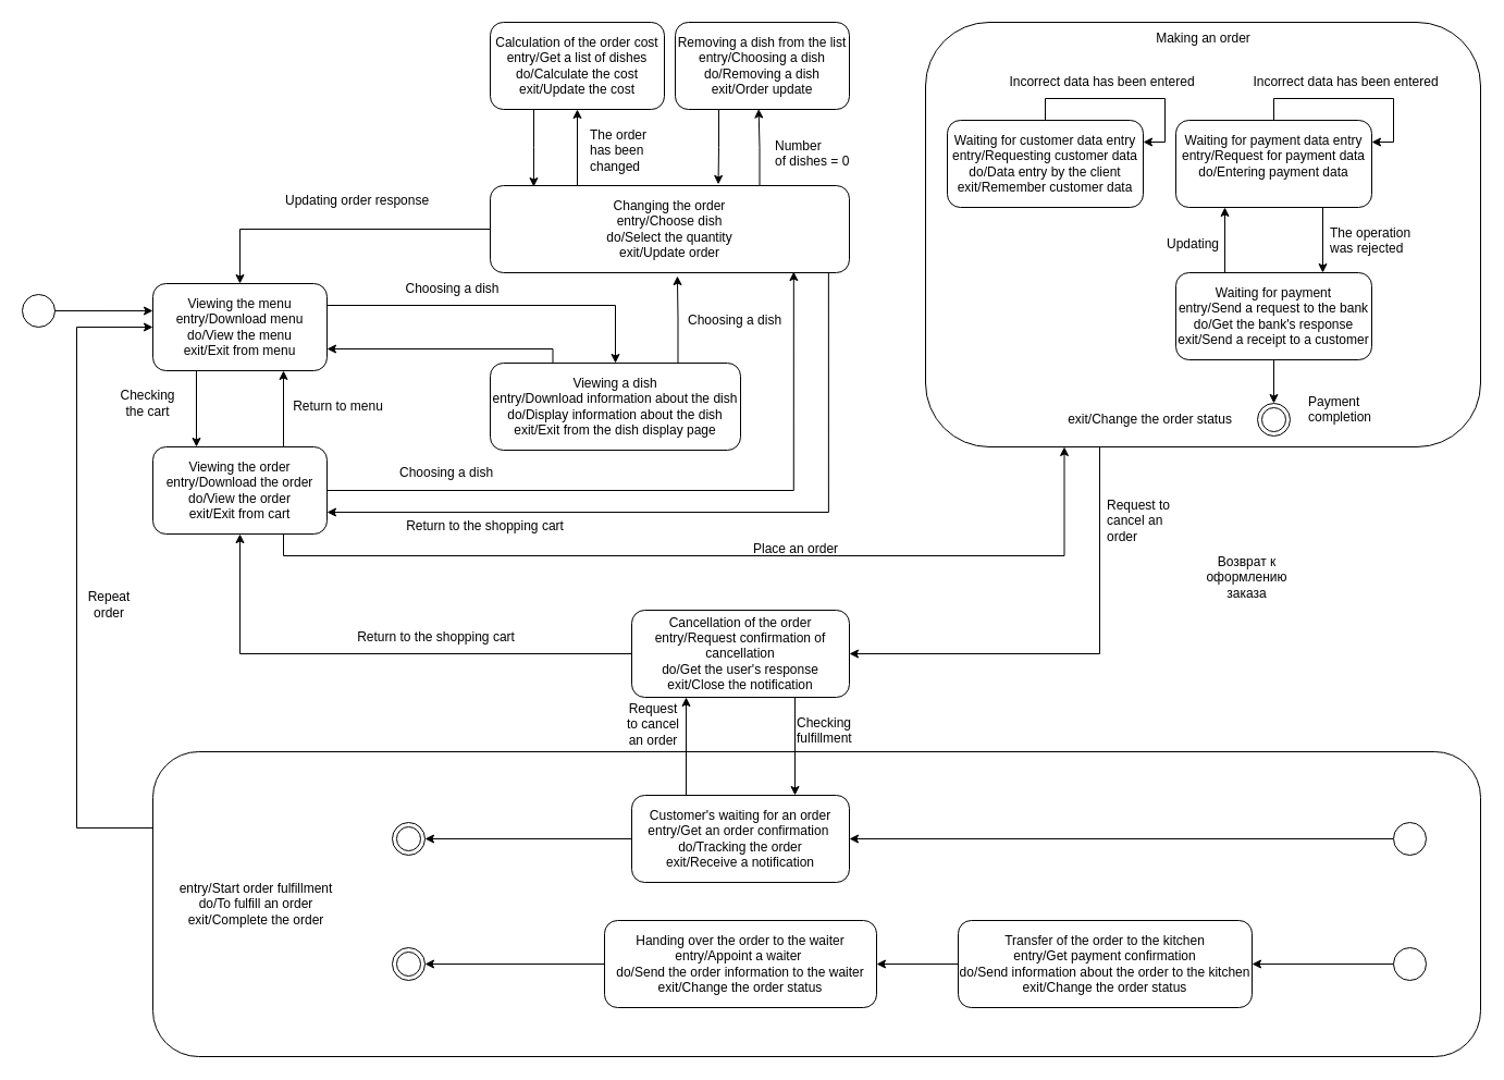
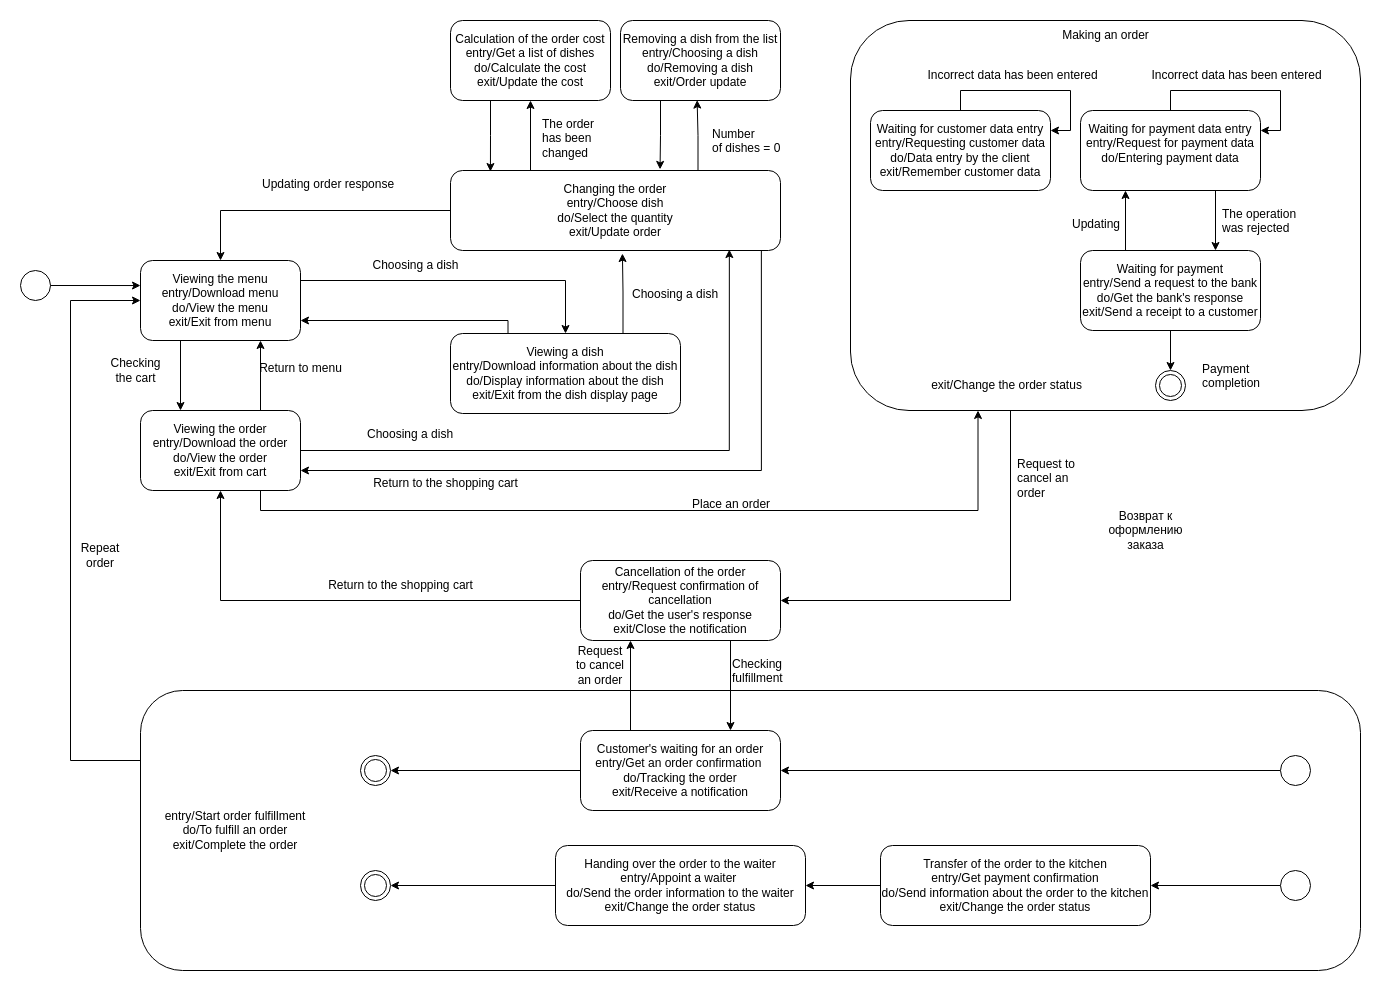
  <mxCell id="0" />
  <mxCell id="1" parent="0" />
  <mxCell id="2" style="edgeStyle=orthogonalEdgeStyle;rounded=0;orthogonalLoop=1;jettySize=auto;html=1;exitX=0.25;exitY=1;exitDx=0;exitDy=0;entryX=0.25;entryY=0;entryDx=0;entryDy=0;" edge="1" parent="1" source="4" target="7"><mxGeometry relative="1" as="geometry" /></mxCell>
  <mxCell id="3" style="edgeStyle=orthogonalEdgeStyle;rounded=0;orthogonalLoop=1;jettySize=auto;html=1;exitX=1;exitY=0.25;exitDx=0;exitDy=0;entryX=0.5;entryY=0;entryDx=0;entryDy=0;" edge="1" parent="1" source="4" target="24"><mxGeometry relative="1" as="geometry" /></mxCell>
  <mxCell id="4" value="Viewing the menu&lt;br&gt;entry/Download menu&lt;div&gt;do/View the menu&lt;/div&gt;&lt;div&gt;exit/Exit from menu&lt;/div&gt;" style="rounded=1;whiteSpace=wrap;html=1;" vertex="1" parent="1"><mxGeometry x="140" y="260" width="160" height="80" as="geometry" /></mxCell>
  <mxCell id="5" style="edgeStyle=orthogonalEdgeStyle;rounded=0;orthogonalLoop=1;jettySize=auto;html=1;exitX=0.75;exitY=0;exitDx=0;exitDy=0;entryX=0.75;entryY=1;entryDx=0;entryDy=0;" edge="1" parent="1" source="7" target="4"><mxGeometry relative="1" as="geometry" /></mxCell>
  <mxCell id="6" style="edgeStyle=orthogonalEdgeStyle;rounded=0;orthogonalLoop=1;jettySize=auto;html=1;exitX=0.75;exitY=1;exitDx=0;exitDy=0;entryX=0.25;entryY=1;entryDx=0;entryDy=0;" edge="1" parent="1" source="7" target="35"><mxGeometry relative="1" as="geometry" /></mxCell>
  <mxCell id="7" value="Viewing the order&lt;br&gt;entry/Download the order&lt;div&gt;do/View the order&lt;/div&gt;&lt;div&gt;exit/Exit from cart&lt;/div&gt;" style="rounded=1;whiteSpace=wrap;html=1;" vertex="1" parent="1"><mxGeometry x="140" y="410" width="160" height="80" as="geometry" /></mxCell>
  <mxCell id="8" value="" style="ellipse;whiteSpace=wrap;html=1;aspect=fixed;" vertex="1" parent="1"><mxGeometry x="20" y="270" width="30" height="30" as="geometry" /></mxCell>
  <mxCell id="9" value="Checking&lt;div&gt;the cart&lt;/div&gt;" style="text;html=1;align=center;verticalAlign=middle;resizable=0;points=[];autosize=1;strokeColor=none;fillColor=none;" vertex="1" parent="1"><mxGeometry x="100" y="350" width="70" height="40" as="geometry" /></mxCell>
- <mxCell id="10" value="Return to menu" style="text;html=1;align=center;verticalAlign=middle;resizable=0;points=[];autosize=1;strokeColor=none;fillColor=none;" vertex="1" parent="1"><mxGeometry x="255" y="358" width="110" height="30" as="geometry" /></mxCell>
+ <mxCell id="10" value="Return to menu" style="text;html=1;align=center;verticalAlign=middle;resizable=0;points=[];autosize=1;strokeColor=none;fillColor=none;" vertex="1" parent="1"><mxGeometry x="245" y="353" width="110" height="30" as="geometry" /></mxCell>
  <mxCell id="11" style="edgeStyle=orthogonalEdgeStyle;rounded=0;orthogonalLoop=1;jettySize=auto;html=1;exitX=0;exitY=0.5;exitDx=0;exitDy=0;entryX=0.5;entryY=0;entryDx=0;entryDy=0;" edge="1" parent="1" source="14" target="4"><mxGeometry relative="1" as="geometry" /></mxCell>
  <mxCell id="12" style="edgeStyle=orthogonalEdgeStyle;rounded=0;orthogonalLoop=1;jettySize=auto;html=1;exitX=0.25;exitY=0;exitDx=0;exitDy=0;entryX=0.5;entryY=1;entryDx=0;entryDy=0;" edge="1" parent="1" source="14" target="15"><mxGeometry relative="1" as="geometry"><Array as="points"><mxPoint x="530" y="170" /></Array></mxGeometry></mxCell>
  <mxCell id="13" style="edgeStyle=orthogonalEdgeStyle;rounded=0;orthogonalLoop=1;jettySize=auto;html=1;exitX=0.942;exitY=0.997;exitDx=0;exitDy=0;entryX=1;entryY=0.75;entryDx=0;entryDy=0;exitPerimeter=0;" edge="1" parent="1" source="14" target="7"><mxGeometry relative="1" as="geometry"><Array as="points"><mxPoint x="761" y="470" /></Array></mxGeometry></mxCell>
  <mxCell id="14" value="Changing the order&lt;br&gt;entry/Choose dish&lt;div&gt;do/Select the quantity&lt;/div&gt;&lt;div&gt;exit/Update order&lt;/div&gt;" style="rounded=1;whiteSpace=wrap;html=1;" vertex="1" parent="1"><mxGeometry x="450" width="330" height="80" as="geometry" y="170" /></mxCell>
  <mxCell id="15" value="Calculation of the order cost&lt;br&gt;entry/Get a list of dishes&lt;div&gt;do/Calculate the cost&lt;/div&gt;&lt;div&gt;exit/Update the cost&lt;/div&gt;" style="rounded=1;whiteSpace=wrap;html=1;" vertex="1" parent="1"><mxGeometry x="450" y="20" width="160" height="80" as="geometry" /></mxCell>
  <mxCell id="16" value="Removing a dish from the list&lt;br&gt;entry/Choosing a dish&lt;div&gt;do/Removing a dish&lt;/div&gt;&lt;div&gt;exit/Order update&lt;/div&gt;" style="rounded=1;whiteSpace=wrap;html=1;" vertex="1" parent="1"><mxGeometry x="620" y="20" width="160" height="80" as="geometry" /></mxCell>
  <mxCell id="17" style="edgeStyle=orthogonalEdgeStyle;rounded=0;orthogonalLoop=1;jettySize=auto;html=1;exitX=0.25;exitY=1;exitDx=0;exitDy=0;entryX=0.121;entryY=0.013;entryDx=0;entryDy=0;entryPerimeter=0;" edge="1" parent="1" source="15" target="14"><mxGeometry relative="1" as="geometry" /></mxCell>
  <mxCell id="18" style="edgeStyle=orthogonalEdgeStyle;rounded=0;orthogonalLoop=1;jettySize=auto;html=1;exitX=0.25;exitY=1;exitDx=0;exitDy=0;entryX=0.635;entryY=-0.014;entryDx=0;entryDy=0;entryPerimeter=0;" edge="1" parent="1" source="16" target="14"><mxGeometry relative="1" as="geometry" /></mxCell>
  <mxCell id="19" style="edgeStyle=orthogonalEdgeStyle;rounded=0;orthogonalLoop=1;jettySize=auto;html=1;exitX=0.75;exitY=0;exitDx=0;exitDy=0;entryX=0.479;entryY=0.995;entryDx=0;entryDy=0;entryPerimeter=0;" edge="1" parent="1" source="14" target="16"><mxGeometry relative="1" as="geometry" /></mxCell>
  <mxCell id="20" value="Updating order response" style="text;whiteSpace=wrap;" vertex="1" parent="1"><mxGeometry x="260" width="150" height="30" as="geometry" y="170" /></mxCell>
  <mxCell id="21" value="The order&#10;has been&#10;changed" style="text;whiteSpace=wrap;" vertex="1" parent="1"><mxGeometry x="540" y="110" width="70" height="40" as="geometry" /></mxCell>
  <mxCell id="22" value="Number&#10;of dishes = 0" style="text;whiteSpace=wrap;" vertex="1" parent="1"><mxGeometry x="710" y="120" width="90" height="40" as="geometry" /></mxCell>
  <mxCell id="23" style="edgeStyle=orthogonalEdgeStyle;rounded=0;orthogonalLoop=1;jettySize=auto;html=1;exitX=0.25;exitY=0;exitDx=0;exitDy=0;entryX=1;entryY=0.75;entryDx=0;entryDy=0;" edge="1" parent="1" source="24" target="4"><mxGeometry relative="1" as="geometry"><Array as="points"><mxPoint x="507" y="320" /></Array></mxGeometry></mxCell>
  <mxCell id="24" value="Viewing a dish&lt;br&gt;entry/Download information about the dish&lt;div&gt;do/Display information about the dish&lt;/div&gt;&lt;div&gt;exit/Exit from the dish display page&lt;/div&gt;" style="rounded=1;whiteSpace=wrap;html=1;" vertex="1" parent="1"><mxGeometry x="450" y="333" width="230" height="80" as="geometry" /></mxCell>
  <mxCell id="25" style="edgeStyle=orthogonalEdgeStyle;rounded=0;orthogonalLoop=1;jettySize=auto;html=1;exitX=0.75;exitY=0;exitDx=0;exitDy=0;entryX=0.521;entryY=1.038;entryDx=0;entryDy=0;entryPerimeter=0;" edge="1" parent="1" source="24" target="14"><mxGeometry relative="1" as="geometry" /></mxCell>
  <mxCell id="26" value="Choosing a dish" style="text;html=1;align=center;verticalAlign=middle;resizable=0;points=[];autosize=1;strokeColor=none;fillColor=none;" vertex="1" parent="1"><mxGeometry x="360" y="250" width="110" height="30" as="geometry" /></mxCell>
  <mxCell id="27" value="Choosing a dish" style="text;whiteSpace=wrap;" vertex="1" parent="1"><mxGeometry x="630" y="280" width="120" height="40" as="geometry" /></mxCell>
  <mxCell id="28" value="Choosing a dish" style="text;whiteSpace=wrap;" vertex="1" parent="1"><mxGeometry x="365" y="420" width="120" height="40" as="geometry" /></mxCell>
  <mxCell id="29" style="edgeStyle=orthogonalEdgeStyle;rounded=0;orthogonalLoop=1;jettySize=auto;html=1;exitX=1;exitY=0.5;exitDx=0;exitDy=0;entryX=0.845;entryY=0.988;entryDx=0;entryDy=0;entryPerimeter=0;" edge="1" parent="1" source="7" target="14"><mxGeometry relative="1" as="geometry" /></mxCell>
  <mxCell id="30" value="Return to the shopping cart" style="text;html=1;align=center;verticalAlign=middle;resizable=0;points=[];autosize=1;strokeColor=none;fillColor=none;" vertex="1" parent="1"><mxGeometry x="360" y="468" width="170" height="30" as="geometry" /></mxCell>
  <mxCell id="31" style="edgeStyle=orthogonalEdgeStyle;rounded=0;orthogonalLoop=1;jettySize=auto;html=1;exitX=0;exitY=0.5;exitDx=0;exitDy=0;entryX=0.5;entryY=1;entryDx=0;entryDy=0;" edge="1" parent="1" source="32" target="7"><mxGeometry relative="1" as="geometry" /></mxCell>
  <mxCell id="32" value="Cancellation of the order&lt;br&gt;entry/Request confirmation of cancellation&lt;div&gt;do/Get the user's response&lt;/div&gt;&lt;div&gt;exit/Close the notification&lt;/div&gt;" style="rounded=1;whiteSpace=wrap;html=1;" vertex="1" parent="1"><mxGeometry x="580" y="560" width="200" height="80" as="geometry" /></mxCell>
  <mxCell id="33" value="Return to the shopping cart" style="text;html=1;align=center;verticalAlign=middle;resizable=0;points=[];autosize=1;strokeColor=none;fillColor=none;" vertex="1" parent="1"><mxGeometry x="315" y="570" width="170" height="30" as="geometry" /></mxCell>
  <mxCell id="34" style="edgeStyle=orthogonalEdgeStyle;rounded=0;orthogonalLoop=1;jettySize=auto;html=1;exitX=0.5;exitY=1;exitDx=0;exitDy=0;entryX=1;entryY=0.5;entryDx=0;entryDy=0;" edge="1" parent="1" source="35" target="32"><mxGeometry relative="1" as="geometry"><Array as="points"><mxPoint x="1010" y="410" /><mxPoint x="1010" y="600" /></Array></mxGeometry></mxCell>
  <mxCell id="35" value="" style="rounded=1;whiteSpace=wrap;html=1;" vertex="1" parent="1"><mxGeometry x="850" y="20" width="510" height="390" as="geometry" /></mxCell>
  <mxCell id="36" value="Waiting for customer data entry&lt;br&gt;entry/Requesting customer data&lt;div&gt;do/Data entry by the client&lt;/div&gt;&lt;div&gt;exit/Remember customer data&lt;/div&gt;" style="rounded=1;whiteSpace=wrap;html=1;" vertex="1" parent="1"><mxGeometry x="870" y="110" width="180" height="80" as="geometry" /></mxCell>
  <mxCell id="37" style="edgeStyle=orthogonalEdgeStyle;rounded=0;orthogonalLoop=1;jettySize=auto;html=1;exitX=0.5;exitY=0;exitDx=0;exitDy=0;entryX=1;entryY=0.25;entryDx=0;entryDy=0;" edge="1" parent="1" source="36" target="36"><mxGeometry relative="1" as="geometry" /></mxCell>
  <mxCell id="38" value="Incorrect data has been entered" style="text;html=1;align=center;verticalAlign=middle;resizable=0;points=[];autosize=1;strokeColor=none;fillColor=none;" vertex="1" parent="1"><mxGeometry x="917" y="60" width="190" height="30" as="geometry" /></mxCell>
  <mxCell id="39" value="Making an order" style="text;html=1;align=center;verticalAlign=middle;resizable=0;points=[];autosize=1;strokeColor=none;fillColor=none;" vertex="1" parent="1"><mxGeometry x="1050" y="20" width="110" height="30" as="geometry" /></mxCell>
- <mxCell id="40" value="exit/Change the order status" style="text;html=1;align=center;verticalAlign=middle;resizable=0;points=[];autosize=1;strokeColor=none;fillColor=none;" vertex="1" parent="1"><mxGeometry x="971" y="370" width="170" height="30" as="geometry" /></mxCell>
+ <mxCell id="40" value="exit/Change the order status" style="text;html=1;align=center;verticalAlign=middle;resizable=0;points=[];autosize=1;strokeColor=none;fillColor=none;" vertex="1" parent="1"><mxGeometry x="921" y="370" width="170" height="30" as="geometry" /></mxCell>
  <mxCell id="41" style="edgeStyle=orthogonalEdgeStyle;rounded=0;orthogonalLoop=1;jettySize=auto;html=1;exitX=0.75;exitY=1;exitDx=0;exitDy=0;entryX=0.75;entryY=0;entryDx=0;entryDy=0;" edge="1" parent="1" source="42" target="47"><mxGeometry relative="1" as="geometry" /></mxCell>
  <mxCell id="42" value="Waiting for payment data entry&lt;br&gt;entry/Request for payment data&lt;div&gt;do/Entering payment data&lt;/div&gt;&lt;div&gt;&lt;br&gt;&lt;/div&gt;" style="rounded=1;whiteSpace=wrap;html=1;" vertex="1" parent="1"><mxGeometry x="1080" y="110" width="180" height="80" as="geometry" /></mxCell>
  <mxCell id="43" style="edgeStyle=orthogonalEdgeStyle;rounded=0;orthogonalLoop=1;jettySize=auto;html=1;exitX=0.5;exitY=0;exitDx=0;exitDy=0;entryX=1;entryY=0.25;entryDx=0;entryDy=0;" edge="1" parent="1" source="42" target="42"><mxGeometry relative="1" as="geometry" /></mxCell>
  <mxCell id="44" value="Incorrect data has been entered" style="text;html=1;align=center;verticalAlign=middle;resizable=0;points=[];autosize=1;strokeColor=none;fillColor=none;" vertex="1" parent="1"><mxGeometry x="1141" y="60" width="190" height="30" as="geometry" /></mxCell>
  <mxCell id="45" style="edgeStyle=orthogonalEdgeStyle;rounded=0;orthogonalLoop=1;jettySize=auto;html=1;exitX=0.25;exitY=0;exitDx=0;exitDy=0;entryX=0.25;entryY=1;entryDx=0;entryDy=0;" edge="1" parent="1" source="47" target="42"><mxGeometry relative="1" as="geometry" /></mxCell>
  <mxCell id="46" style="edgeStyle=orthogonalEdgeStyle;rounded=0;orthogonalLoop=1;jettySize=auto;html=1;exitX=0.5;exitY=1;exitDx=0;exitDy=0;entryX=0.5;entryY=0;entryDx=0;entryDy=0;" edge="1" parent="1" source="47" target="50"><mxGeometry relative="1" as="geometry" /></mxCell>
  <mxCell id="47" value="Waiting for payment&lt;div&gt;entry/Send a request to the bank&lt;div&gt;do/Get the bank's response&lt;/div&gt;&lt;div&gt;exit/Send a receipt to a customer&lt;/div&gt;&lt;/div&gt;" style="rounded=1;whiteSpace=wrap;html=1;" vertex="1" parent="1"><mxGeometry x="1080" y="250" width="180" height="80" as="geometry" /></mxCell>
  <mxCell id="48" value="Updating" style="text;whiteSpace=wrap;" vertex="1" parent="1"><mxGeometry x="1070" y="210" width="80" height="40" as="geometry" /></mxCell>
  <mxCell id="49" value="The operation&#10;was rejected" style="text;whiteSpace=wrap;" vertex="1" parent="1"><mxGeometry x="1220" y="200" width="80" height="40" as="geometry" /></mxCell>
  <mxCell id="50" value="" style="ellipse;shape=doubleEllipse;whiteSpace=wrap;html=1;aspect=fixed;" vertex="1" parent="1"><mxGeometry x="1155" y="370" width="30" height="30" as="geometry" /></mxCell>
  <mxCell id="51" value="Payment&#10;completion" style="text;whiteSpace=wrap;" vertex="1" parent="1"><mxGeometry x="1200" y="355" width="140" height="40" as="geometry" /></mxCell>
  <mxCell id="52" value="Place an order" style="text;whiteSpace=wrap;" vertex="1" parent="1"><mxGeometry x="690" y="490" width="110" height="40" as="geometry" /></mxCell>
  <mxCell id="53" value="Request to&#10;cancel an&#10;order" style="text;whiteSpace=wrap;" vertex="1" parent="1"><mxGeometry x="1015" y="450" width="180" height="40" as="geometry" /></mxCell>
  <mxCell id="54" value="Возврат к&lt;br&gt;оформлению&lt;br&gt;заказа" style="text;html=1;align=center;verticalAlign=middle;resizable=0;points=[];autosize=1;strokeColor=none;fillColor=none;" vertex="1" parent="1"><mxGeometry x="1095" y="500" width="100" height="60" as="geometry" /></mxCell>
  <mxCell id="55" style="edgeStyle=orthogonalEdgeStyle;rounded=0;orthogonalLoop=1;jettySize=auto;html=1;exitX=0;exitY=0.25;exitDx=0;exitDy=0;entryX=0;entryY=0.5;entryDx=0;entryDy=0;" edge="1" parent="1" source="56" target="4"><mxGeometry relative="1" as="geometry"><Array as="points"><mxPoint x="70" y="760" /><mxPoint x="70" y="300" /></Array></mxGeometry></mxCell>
  <mxCell id="56" value="" style="rounded=1;whiteSpace=wrap;html=1;" vertex="1" parent="1"><mxGeometry x="140" y="690" width="1220" height="280" as="geometry" /></mxCell>
  <mxCell id="57" style="edgeStyle=orthogonalEdgeStyle;rounded=0;orthogonalLoop=1;jettySize=auto;html=1;exitX=0.25;exitY=0;exitDx=0;exitDy=0;entryX=0.25;entryY=1;entryDx=0;entryDy=0;" edge="1" parent="1" source="59" target="32"><mxGeometry relative="1" as="geometry" /></mxCell>
  <mxCell id="58" style="edgeStyle=orthogonalEdgeStyle;rounded=0;orthogonalLoop=1;jettySize=auto;html=1;exitX=0;exitY=0.5;exitDx=0;exitDy=0;entryX=1;entryY=0.5;entryDx=0;entryDy=0;" edge="1" parent="1" source="59" target="63"><mxGeometry relative="1" as="geometry" /></mxCell>
  <mxCell id="59" value="Customer's waiting for an order&lt;br&gt;entry/Get an order confirmation&amp;nbsp;&lt;div&gt;do/Tracking the order&lt;/div&gt;&lt;div&gt;exit/Receive a&lt;span style=&quot;background-color: initial;&quot;&gt;&amp;nbsp;notification&lt;/span&gt;&lt;/div&gt;" style="rounded=1;whiteSpace=wrap;html=1;" vertex="1" parent="1"><mxGeometry x="580" y="730" width="200" height="80" as="geometry" /></mxCell>
  <mxCell id="60" style="edgeStyle=orthogonalEdgeStyle;rounded=0;orthogonalLoop=1;jettySize=auto;html=1;exitX=0.5;exitY=1;exitDx=0;exitDy=0;entryX=0.75;entryY=0;entryDx=0;entryDy=0;" edge="1" parent="1" source="32" target="59"><mxGeometry relative="1" as="geometry"><Array as="points"><mxPoint x="730" y="640" /></Array></mxGeometry></mxCell>
  <mxCell id="61" value="Request to cancel an order" style="text;html=1;align=center;verticalAlign=middle;whiteSpace=wrap;rounded=0;" vertex="1" parent="1"><mxGeometry x="570" y="650" width="60" height="30" as="geometry" /></mxCell>
  <mxCell id="62" value="Checking fulfillment" style="text;whiteSpace=wrap;" vertex="1" parent="1"><mxGeometry x="730" y="650" width="90" height="40" as="geometry" /></mxCell>
  <mxCell id="63" value="" style="ellipse;shape=doubleEllipse;whiteSpace=wrap;html=1;aspect=fixed;" vertex="1" parent="1"><mxGeometry x="360" y="755" width="30" height="30" as="geometry" /></mxCell>
  <mxCell id="64" value="" style="ellipse;shape=doubleEllipse;whiteSpace=wrap;html=1;aspect=fixed;" vertex="1" parent="1"><mxGeometry x="360" y="870" width="30" height="30" as="geometry" /></mxCell>
  <mxCell id="65" style="edgeStyle=orthogonalEdgeStyle;rounded=0;orthogonalLoop=1;jettySize=auto;html=1;exitX=0;exitY=0.5;exitDx=0;exitDy=0;entryX=1;entryY=0.5;entryDx=0;entryDy=0;" edge="1" parent="1" source="66" target="64"><mxGeometry relative="1" as="geometry" /></mxCell>
  <mxCell id="66" value="Handing over the order to the waiter&lt;br&gt;entry/Appoint a waiter&amp;nbsp;&lt;div&gt;do/Send the order information to the waiter&lt;/div&gt;&lt;div&gt;exit/Change the order status&lt;/div&gt;" style="rounded=1;whiteSpace=wrap;html=1;" vertex="1" parent="1"><mxGeometry x="555" y="845" width="250" height="80" as="geometry" /></mxCell>
  <mxCell id="67" style="edgeStyle=orthogonalEdgeStyle;rounded=0;orthogonalLoop=1;jettySize=auto;html=1;exitX=0;exitY=0.5;exitDx=0;exitDy=0;entryX=1;entryY=0.5;entryDx=0;entryDy=0;" edge="1" parent="1" source="68" target="66"><mxGeometry relative="1" as="geometry" /></mxCell>
  <mxCell id="68" value="Transfer of the order to the kitchen&lt;br&gt;entry/Get payment confirmation&lt;div&gt;do/Send information about the order to the kitchen&lt;/div&gt;&lt;div&gt;exit/Change the order status&lt;/div&gt;" style="rounded=1;whiteSpace=wrap;html=1;" vertex="1" parent="1"><mxGeometry x="880" y="845" width="270" height="80" as="geometry" /></mxCell>
  <mxCell id="69" style="edgeStyle=orthogonalEdgeStyle;rounded=0;orthogonalLoop=1;jettySize=auto;html=1;exitX=0;exitY=0.5;exitDx=0;exitDy=0;entryX=1;entryY=0.5;entryDx=0;entryDy=0;" edge="1" parent="1" source="70" target="59"><mxGeometry relative="1" as="geometry" /></mxCell>
  <mxCell id="70" value="" style="ellipse;whiteSpace=wrap;html=1;aspect=fixed;" vertex="1" parent="1"><mxGeometry x="1280" y="755" width="30" height="30" as="geometry" /></mxCell>
  <mxCell id="71" style="edgeStyle=orthogonalEdgeStyle;rounded=0;orthogonalLoop=1;jettySize=auto;html=1;exitX=0;exitY=0.5;exitDx=0;exitDy=0;entryX=1;entryY=0.5;entryDx=0;entryDy=0;" edge="1" parent="1" source="72" target="68"><mxGeometry relative="1" as="geometry" /></mxCell>
  <mxCell id="72" value="" style="ellipse;whiteSpace=wrap;html=1;aspect=fixed;" vertex="1" parent="1"><mxGeometry x="1280" y="870" width="30" height="30" as="geometry" /></mxCell>
  <mxCell id="73" style="edgeStyle=orthogonalEdgeStyle;rounded=0;orthogonalLoop=1;jettySize=auto;html=1;exitX=1;exitY=0.5;exitDx=0;exitDy=0;entryX=0;entryY=0.313;entryDx=0;entryDy=0;entryPerimeter=0;" edge="1" parent="1" source="8" target="4"><mxGeometry relative="1" as="geometry" /></mxCell>
  <mxCell id="74" value="Repeat order" style="text;html=1;align=center;verticalAlign=middle;whiteSpace=wrap;rounded=0;" vertex="1" parent="1"><mxGeometry x="70" y="540" width="60" height="30" as="geometry" /></mxCell>
  <mxCell id="75" value="entry/Start order fulfillment&lt;div&gt;do/To fulfill an order&lt;br&gt;&lt;/div&gt;&lt;div&gt;exit/Complete the order&lt;br&gt;&lt;/div&gt;" style="text;html=1;align=center;verticalAlign=middle;whiteSpace=wrap;rounded=0;" vertex="1" parent="1"><mxGeometry x="160" y="795" width="150" height="70" as="geometry" /></mxCell>
